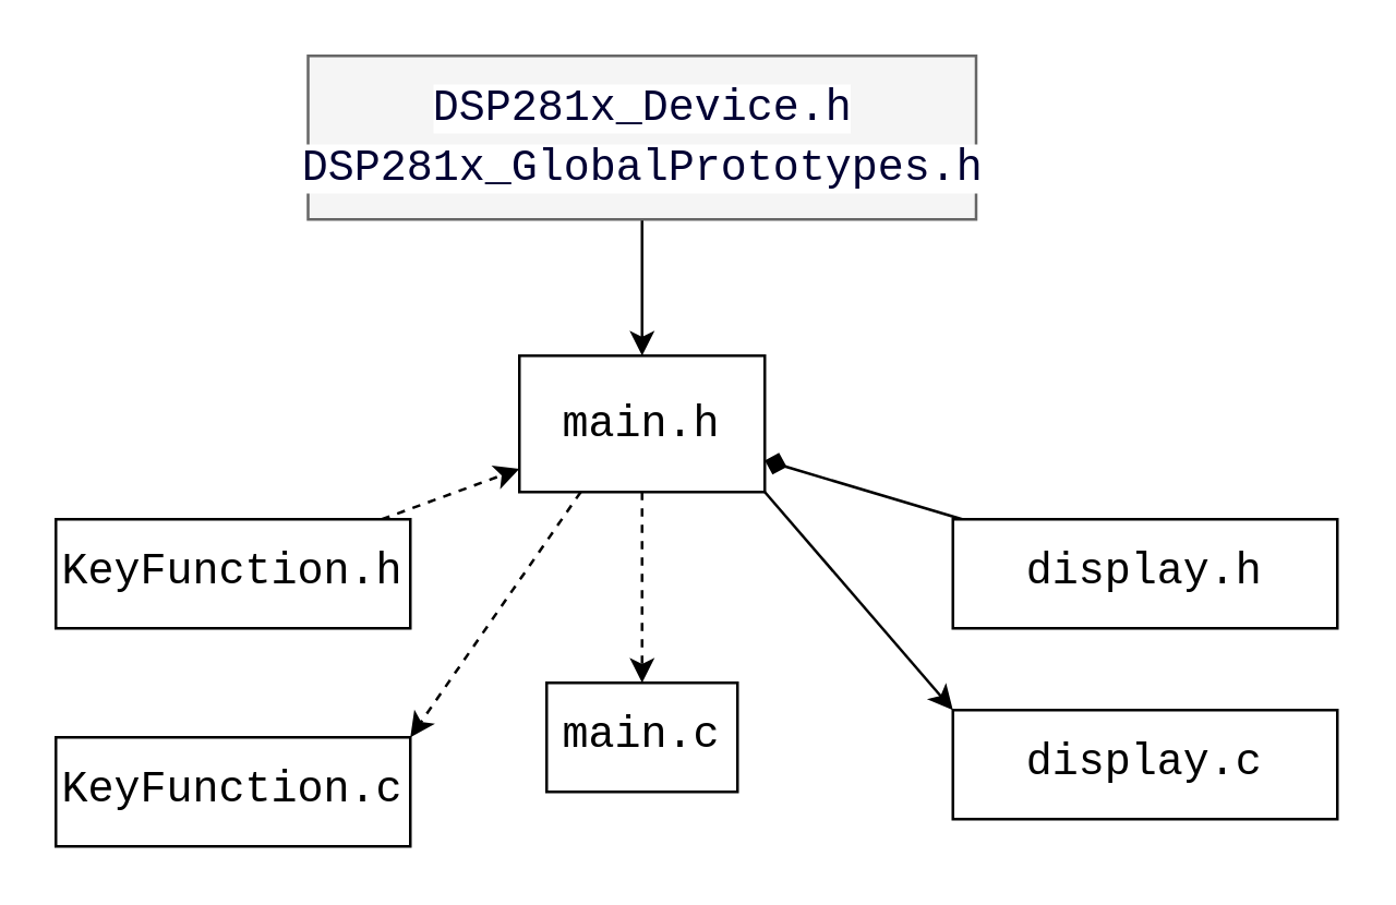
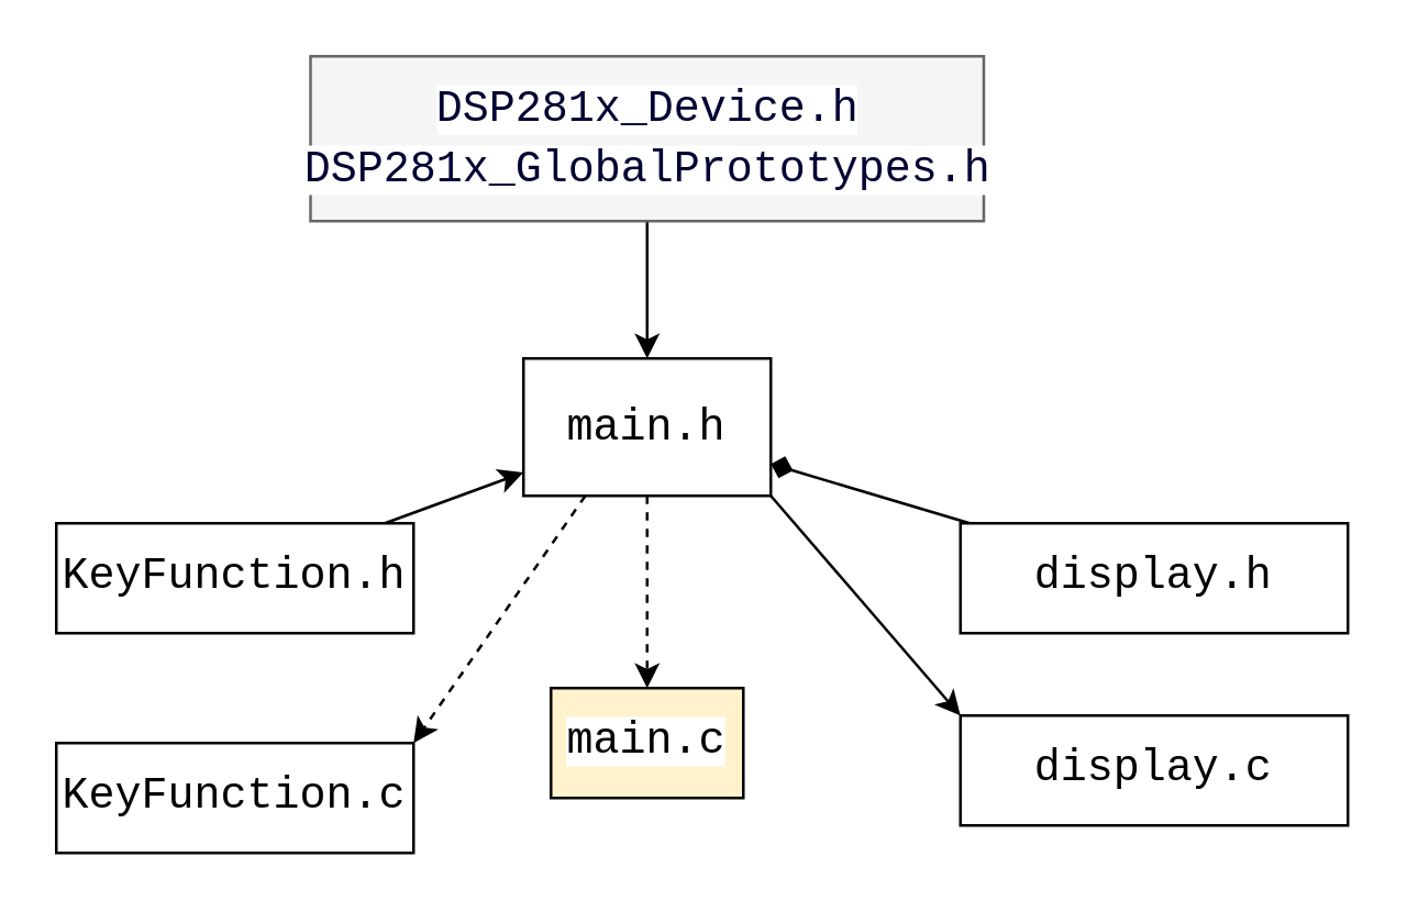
  <mxCell id="0" />
  <mxCell id="1" parent="0" />
  <mxCell id="2" value="" style="edgeStyle=none;html=1;dashed=1;" parent="1" source="5" target="6" edge="1"><mxGeometry relative="1" as="geometry" /></mxCell>
  <mxCell id="3" style="edgeStyle=none;html=1;exitX=0.25;exitY=1;exitDx=0;exitDy=0;entryX=1;entryY=0;entryDx=0;entryDy=0;dashed=1;" edge="1" parent="1" source="5" target="13"><mxGeometry relative="1" as="geometry" /></mxCell>
  <mxCell id="4" style="edgeStyle=none;html=1;exitX=1;exitY=1;exitDx=0;exitDy=0;entryX=0;entryY=0;entryDx=0;entryDy=0;" edge="1" parent="1" source="5" target="14"><mxGeometry relative="1" as="geometry" /></mxCell>
  <mxCell id="5" value="&lt;div style=&quot;font-family: &amp;#34;consolas&amp;#34; , &amp;#34;courier new&amp;#34; , monospace ; font-size: 16px ; line-height: 22px&quot;&gt;&lt;font style=&quot;background-color: rgb(255 , 255 , 255)&quot; color=&quot;#000000&quot;&gt;main.h&lt;/font&gt;&lt;/div&gt;" style="rounded=0;whiteSpace=wrap;html=1;" parent="1" vertex="1"><mxGeometry x="190" y="130" width="90" height="50" as="geometry" /></mxCell>
- <mxCell id="6" value="&lt;span style=&quot;font-family: &amp;#34;consolas&amp;#34; , &amp;#34;courier new&amp;#34; , monospace ; font-size: 16px ; background-color: rgb(255 , 255 , 255)&quot;&gt;&lt;font color=&quot;#000000&quot;&gt;main.c&lt;/font&gt;&lt;/span&gt;" style="rounded=0;whiteSpace=wrap;html=1;" parent="1" vertex="1"><mxGeometry x="200" y="250" width="70" height="40" as="geometry" /></mxCell>
+ <mxCell id="6" value="&lt;span style=&quot;font-family: &amp;#34;consolas&amp;#34; , &amp;#34;courier new&amp;#34; , monospace ; font-size: 16px ; background-color: rgb(255 , 255 , 255)&quot;&gt;&lt;font color=&quot;#000000&quot;&gt;main.c&lt;/font&gt;&lt;/span&gt;" style="rounded=0;whiteSpace=wrap;html=1;fillColor=#fff2cc;" parent="1" vertex="1"><mxGeometry x="200" y="250" width="70" height="40" as="geometry" /></mxCell>
  <mxCell id="7" value="" style="edgeStyle=none;html=1;" parent="1" source="8" target="5" edge="1"><mxGeometry relative="1" as="geometry" /></mxCell>
  <mxCell id="8" value="&lt;div style=&quot;font-family: &amp;#34;consolas&amp;#34; , &amp;#34;courier new&amp;#34; , monospace ; font-size: 16px ; line-height: 22px&quot;&gt;&lt;font color=&quot;#000033&quot; style=&quot;background-color: rgb(255 , 255 , 255)&quot;&gt;DSP281x_Device.h&lt;/font&gt;&lt;/div&gt;&lt;div style=&quot;font-family: &amp;#34;consolas&amp;#34; , &amp;#34;courier new&amp;#34; , monospace ; font-size: 16px ; line-height: 22px&quot;&gt;&lt;div style=&quot;font-family: &amp;#34;consolas&amp;#34; , &amp;#34;courier new&amp;#34; , monospace ; line-height: 22px&quot;&gt;&lt;font color=&quot;#000033&quot; style=&quot;background-color: rgb(255 , 255 , 255)&quot;&gt;DSP281x_GlobalPrototypes.h&lt;/font&gt;&lt;/div&gt;&lt;/div&gt;" style="rounded=0;whiteSpace=wrap;html=1;fillColor=#f5f5f5;strokeColor=#666666;fontColor=#333333;" parent="1" vertex="1"><mxGeometry x="112.5" y="20" width="245" height="60" as="geometry" /></mxCell>
- <mxCell id="9" value="" style="edgeStyle=none;html=1;dashed=1;" parent="1" source="10" target="5" edge="1"><mxGeometry relative="1" as="geometry" /></mxCell>
+ <mxCell id="9" value="" style="edgeStyle=none;html=1;" parent="1" source="10" target="5" edge="1"><mxGeometry relative="1" as="geometry" /></mxCell>
  <mxCell id="10" value="&lt;font face=&quot;consolas, courier new, monospace&quot; color=&quot;#000000&quot;&gt;&lt;span style=&quot;font-size: 16px ; background-color: rgb(255 , 255 , 255)&quot;&gt;KeyFunction.h&lt;/span&gt;&lt;/font&gt;" style="rounded=0;whiteSpace=wrap;html=1;" parent="1" vertex="1"><mxGeometry x="20" y="190" width="130" height="40" as="geometry" /></mxCell>
  <mxCell id="11" value="" style="edgeStyle=none;html=1;endArrow=diamond;" parent="1" source="12" target="5" edge="1"><mxGeometry relative="1" as="geometry" /></mxCell>
  <mxCell id="12" value="&lt;span style=&quot;font-family: &amp;#34;consolas&amp;#34; , &amp;#34;courier new&amp;#34; , monospace ; font-size: 16px ; background-color: rgb(255 , 255 , 255)&quot;&gt;&lt;font color=&quot;#000000&quot;&gt;display.h&lt;/font&gt;&lt;/span&gt;" style="rounded=0;whiteSpace=wrap;html=1;" parent="1" vertex="1"><mxGeometry x="349" y="190" width="141" height="40" as="geometry" /></mxCell>
  <mxCell id="13" value="&lt;font face=&quot;consolas, courier new, monospace&quot; color=&quot;#000000&quot;&gt;&lt;span style=&quot;font-size: 16px ; background-color: rgb(255 , 255 , 255)&quot;&gt;KeyFunction.c&lt;/span&gt;&lt;/font&gt;" style="rounded=0;whiteSpace=wrap;html=1;" parent="1" vertex="1"><mxGeometry x="20" y="270" width="130" height="40" as="geometry" /></mxCell>
  <mxCell id="14" value="&lt;span style=&quot;font-family: &amp;#34;consolas&amp;#34; , &amp;#34;courier new&amp;#34; , monospace ; font-size: 16px ; background-color: rgb(255 , 255 , 255)&quot;&gt;&lt;font color=&quot;#000000&quot;&gt;display.c&lt;/font&gt;&lt;/span&gt;" style="rounded=0;whiteSpace=wrap;html=1;" parent="1" vertex="1"><mxGeometry x="349" y="260" width="141" height="40" as="geometry" /></mxCell>
